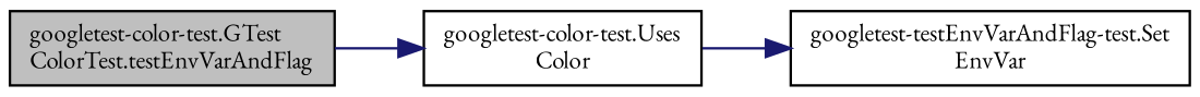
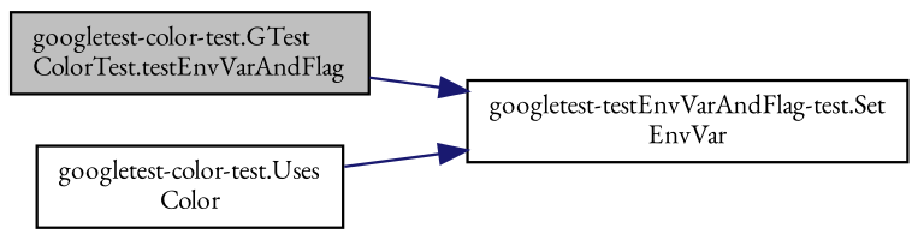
  digraph {
    fontname="EB Garamond"
    rankdir=LR
    node [color=black fontname="EB Garamond" fontsize=10 shape=record]
    edge [color=midnightblue fontname="EB Garamond" fontsize=10 labelfontname=Helvetica labelfontsize=10 style=solid]
    n1 [fillcolor=grey75 fontcolor=black height=0.2 label="googletest-color-test.GTest\lColorTest.testEnvVarAndFlag" style=filled width=0.4]
    n2 [height=0.2 label="googletest-color-test.Uses\lColor" width=0.4]
    n3 [height=0.2 label="googletest-testEnvVarAndFlag-test.Set\lEnvVar" width=0.4]
-   n1 -> n2
+   n1 -> n3
    n2 -> n3
  }
